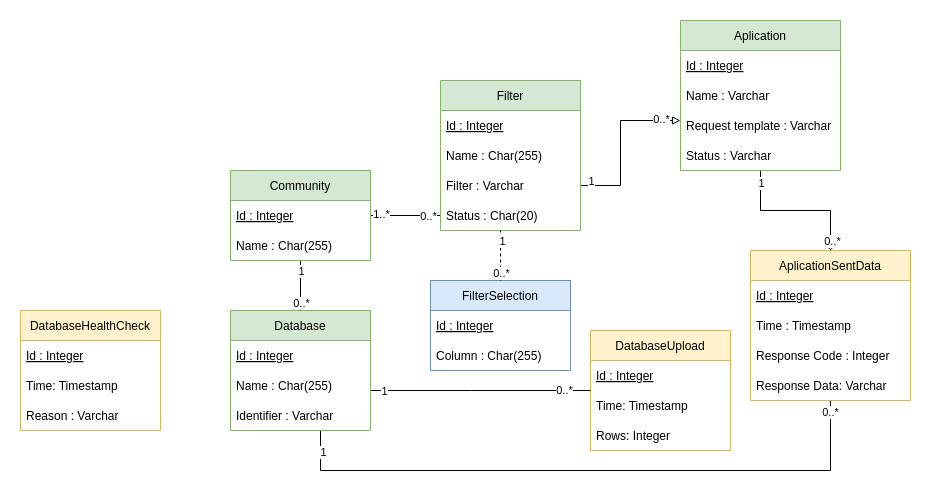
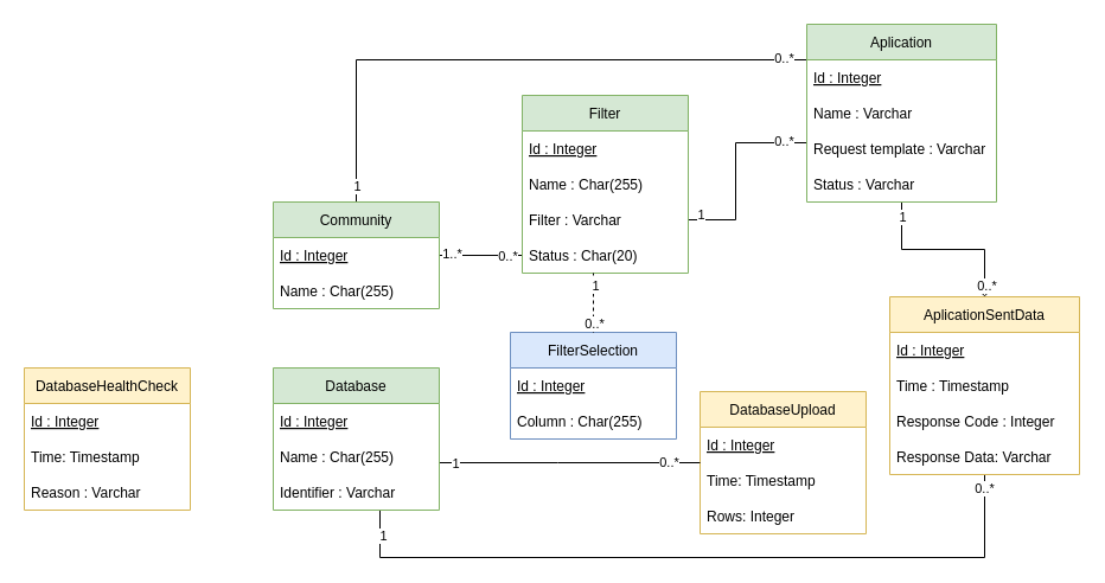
  <mxCell id="0" />
  <mxCell id="1" parent="0" />
  <mxCell id="2" value="DatabaseUpload" style="swimlane;fontStyle=0;childLayout=stackLayout;horizontal=1;startSize=30;horizontalStack=0;resizeParent=1;resizeParentMax=0;resizeLast=0;collapsible=1;marginBottom=0;fillColor=#fff2cc;strokeColor=#d6b656;" parent="1" vertex="1"><mxGeometry x="590" y="330" width="140" height="120" as="geometry" /></mxCell>
  <mxCell id="3" value="Id : Integer" style="text;strokeColor=none;fillColor=none;align=left;verticalAlign=middle;spacingLeft=4;spacingRight=4;overflow=hidden;points=[[0,0.5],[1,0.5]];portConstraint=eastwest;rotatable=0;fontStyle=4" parent="2" vertex="1"><mxGeometry y="30" width="140" height="30" as="geometry" /></mxCell>
  <mxCell id="4" value="Time: Timestamp" style="text;strokeColor=none;fillColor=none;align=left;verticalAlign=middle;spacingLeft=4;spacingRight=4;overflow=hidden;points=[[0,0.5],[1,0.5]];portConstraint=eastwest;rotatable=0;fontStyle=0" parent="2" vertex="1"><mxGeometry y="60" width="140" height="30" as="geometry" /></mxCell>
  <mxCell id="5" value="Rows: Integer" style="text;strokeColor=none;fillColor=none;align=left;verticalAlign=middle;spacingLeft=4;spacingRight=4;overflow=hidden;points=[[0,0.5],[1,0.5]];portConstraint=eastwest;rotatable=0;fontStyle=0" parent="2" vertex="1"><mxGeometry y="90" width="140" height="30" as="geometry" /></mxCell>
  <mxCell id="6" style="edgeStyle=orthogonalEdgeStyle;rounded=0;orthogonalLoop=1;jettySize=auto;html=1;endArrow=none;endFill=0;orthogonal=1;" parent="1" source="12" target="2" edge="1"><mxGeometry relative="1" as="geometry"><Array as="points"><mxPoint x="470" y="390" /><mxPoint x="470" y="390" /></Array></mxGeometry></mxCell>
  <mxCell id="7" value="0..*" style="edgeLabel;html=1;align=center;verticalAlign=middle;resizable=0;points=[];" parent="6" vertex="1" connectable="0"><mxGeometry x="0.758" y="1" relative="1" as="geometry"><mxPoint as="offset" /></mxGeometry></mxCell>
  <mxCell id="8" value="1" style="edgeLabel;html=1;align=center;verticalAlign=middle;resizable=0;points=[];" parent="6" vertex="1" connectable="0"><mxGeometry x="-0.885" relative="1" as="geometry"><mxPoint as="offset" /></mxGeometry></mxCell>
  <mxCell id="9" style="edgeStyle=orthogonalEdgeStyle;rounded=0;orthogonalLoop=1;jettySize=auto;html=1;endArrow=none;endFill=0;orthogonal=1;" parent="1" source="12" target="54" edge="1"><mxGeometry relative="1" as="geometry"><Array as="points"><mxPoint x="320" y="470" /><mxPoint x="830" y="470" /></Array></mxGeometry></mxCell>
  <mxCell id="10" value="0..*" style="edgeLabel;html=1;align=center;verticalAlign=middle;resizable=0;points=[];" parent="9" vertex="1" connectable="0"><mxGeometry x="0.966" y="1" relative="1" as="geometry"><mxPoint as="offset" /></mxGeometry></mxCell>
  <mxCell id="11" value="1" style="edgeLabel;html=1;align=center;verticalAlign=middle;resizable=0;points=[];" parent="9" vertex="1" connectable="0"><mxGeometry x="-0.883" y="2" relative="1" as="geometry"><mxPoint y="-15" as="offset" /></mxGeometry></mxCell>
  <mxCell id="12" value="Database" style="swimlane;fontStyle=0;childLayout=stackLayout;horizontal=1;startSize=30;horizontalStack=0;resizeParent=1;resizeParentMax=0;resizeLast=0;collapsible=1;marginBottom=0;fillColor=#d5e8d4;strokeColor=#82b366;" parent="1" vertex="1"><mxGeometry x="230" y="310" width="140" height="120" as="geometry" /></mxCell>
  <mxCell id="13" value="Id : Integer" style="text;strokeColor=none;fillColor=none;align=left;verticalAlign=middle;spacingLeft=4;spacingRight=4;overflow=hidden;points=[[0,0.5],[1,0.5]];portConstraint=eastwest;rotatable=0;fontStyle=4" parent="12" vertex="1"><mxGeometry y="30" width="140" height="30" as="geometry" /></mxCell>
  <mxCell id="14" value="Name : Char(255)" style="text;strokeColor=none;fillColor=none;align=left;verticalAlign=middle;spacingLeft=4;spacingRight=4;overflow=hidden;points=[[0,0.5],[1,0.5]];portConstraint=eastwest;rotatable=0;fontStyle=0" parent="12" vertex="1"><mxGeometry y="60" width="140" height="30" as="geometry" /></mxCell>
  <mxCell id="15" value="Identifier : Varchar" style="text;strokeColor=none;fillColor=none;align=left;verticalAlign=middle;spacingLeft=4;spacingRight=4;overflow=hidden;points=[[0,0.5],[1,0.5]];portConstraint=eastwest;rotatable=0;fontStyle=0" parent="12" vertex="1"><mxGeometry y="90" width="140" height="30" as="geometry" /></mxCell>
- <mxCell id="19" style="edgeStyle=orthogonalEdgeStyle;rounded=0;orthogonalLoop=1;jettySize=auto;html=1;endArrow=none;endFill=0;orthogonal=1;" parent="1" source="25" target="12" edge="1"><mxGeometry relative="1" as="geometry"><Array as="points"><mxPoint x="290" y="330" /><mxPoint x="290" y="330" /></Array></mxGeometry></mxCell>
- <mxCell id="20" value="1" style="edgeLabel;html=1;align=center;verticalAlign=middle;resizable=0;points=[];" parent="19" vertex="1" connectable="0"><mxGeometry x="-0.76" y="1" relative="1" as="geometry"><mxPoint x="-1" y="4" as="offset" /></mxGeometry></mxCell>
- <mxCell id="21" value="0..*" style="edgeLabel;html=1;align=center;verticalAlign=middle;resizable=0;points=[];" parent="19" vertex="1" connectable="0"><mxGeometry x="0.664" relative="1" as="geometry"><mxPoint as="offset" /></mxGeometry></mxCell>
+ <mxCell id="16" style="edgeStyle=orthogonalEdgeStyle;rounded=0;orthogonalLoop=1;jettySize=auto;html=1;endArrow=none;endFill=0;orthogonal=1;" parent="1" source="25" target="45" edge="1"><mxGeometry relative="1" as="geometry"><Array as="points"><mxPoint x="300" y="50" /></Array></mxGeometry></mxCell>
+ <mxCell id="17" value="1" style="edgeLabel;html=1;align=center;verticalAlign=middle;resizable=0;points=[];" parent="16" vertex="1" connectable="0"><mxGeometry x="-0.945" relative="1" as="geometry"><mxPoint as="offset" /></mxGeometry></mxCell>
+ <mxCell id="18" value="0..*" style="edgeLabel;html=1;align=center;verticalAlign=middle;resizable=0;points=[];" parent="16" vertex="1" connectable="0"><mxGeometry x="0.919" y="2" relative="1" as="geometry"><mxPoint as="offset" /></mxGeometry></mxCell>
  <mxCell id="22" style="edgeStyle=orthogonalEdgeStyle;rounded=0;orthogonalLoop=1;jettySize=auto;html=1;endArrow=none;endFill=0;orthogonal=1;" parent="1" source="25" target="31" edge="1"><mxGeometry relative="1" as="geometry"><Array as="points"><mxPoint x="420" y="215" /><mxPoint x="420" y="215" /></Array></mxGeometry></mxCell>
  <mxCell id="23" value="1..*" style="edgeLabel;html=1;align=center;verticalAlign=middle;resizable=0;points=[];" parent="22" vertex="1" connectable="0"><mxGeometry x="-0.755" y="2" relative="1" as="geometry"><mxPoint x="1" as="offset" /></mxGeometry></mxCell>
  <mxCell id="24" value="0..*" style="edgeLabel;html=1;align=center;verticalAlign=middle;resizable=0;points=[];" parent="22" vertex="1" connectable="0"><mxGeometry x="0.615" relative="1" as="geometry"><mxPoint as="offset" /></mxGeometry></mxCell>
  <mxCell id="25" value="Community" style="swimlane;fontStyle=0;childLayout=stackLayout;horizontal=1;startSize=30;horizontalStack=0;resizeParent=1;resizeParentMax=0;resizeLast=0;collapsible=1;marginBottom=0;fillColor=#d5e8d4;strokeColor=#82b366;" parent="1" vertex="1"><mxGeometry x="230" y="170" width="140" height="90" as="geometry" /></mxCell>
  <mxCell id="26" value="Id : Integer" style="text;strokeColor=none;fillColor=none;align=left;verticalAlign=middle;spacingLeft=4;spacingRight=4;overflow=hidden;points=[[0,0.5],[1,0.5]];portConstraint=eastwest;rotatable=0;fontStyle=4" parent="25" vertex="1"><mxGeometry y="30" width="140" height="30" as="geometry" /></mxCell>
  <mxCell id="27" value="Name : Char(255)" style="text;strokeColor=none;fillColor=none;align=left;verticalAlign=middle;spacingLeft=4;spacingRight=4;overflow=hidden;points=[[0,0.5],[1,0.5]];portConstraint=eastwest;rotatable=0;fontStyle=0" parent="25" vertex="1"><mxGeometry y="60" width="140" height="30" as="geometry" /></mxCell>
- <mxCell id="28" style="edgeStyle=orthogonalEdgeStyle;rounded=0;orthogonalLoop=1;jettySize=auto;html=1;endArrow=block;endFill=0;orthogonal=1;" parent="1" source="31" target="45" edge="1"><mxGeometry relative="1" as="geometry"><Array as="points"><mxPoint x="620" y="185" /><mxPoint x="620" y="120" /></Array></mxGeometry></mxCell>
+ <mxCell id="28" style="edgeStyle=orthogonalEdgeStyle;rounded=0;orthogonalLoop=1;jettySize=auto;html=1;endArrow=none;endFill=0;orthogonal=1;" parent="1" source="31" target="45" edge="1"><mxGeometry relative="1" as="geometry"><Array as="points"><mxPoint x="620" y="185" /><mxPoint x="620" y="120" /></Array></mxGeometry></mxCell>
  <mxCell id="29" value="1" style="edgeLabel;html=1;align=center;verticalAlign=middle;resizable=0;points=[];" parent="28" vertex="1" connectable="0"><mxGeometry x="-0.936" y="-4" relative="1" as="geometry"><mxPoint x="5" y="-9" as="offset" /></mxGeometry></mxCell>
  <mxCell id="30" value="0..*" style="edgeLabel;html=1;align=center;verticalAlign=middle;resizable=0;points=[];" parent="28" vertex="1" connectable="0"><mxGeometry x="0.93" y="2" relative="1" as="geometry"><mxPoint x="-14" as="offset" /></mxGeometry></mxCell>
  <mxCell id="31" value="Filter" style="swimlane;fontStyle=0;childLayout=stackLayout;horizontal=1;startSize=30;horizontalStack=0;resizeParent=1;resizeParentMax=0;resizeLast=0;collapsible=1;marginBottom=0;fillColor=#d5e8d4;strokeColor=#82b366;" parent="1" vertex="1"><mxGeometry x="440" y="80" width="140" height="150" as="geometry" /></mxCell>
  <mxCell id="32" value="Id : Integer" style="text;strokeColor=none;fillColor=none;align=left;verticalAlign=middle;spacingLeft=4;spacingRight=4;overflow=hidden;points=[[0,0.5],[1,0.5]];portConstraint=eastwest;rotatable=0;fontStyle=4" parent="31" vertex="1"><mxGeometry y="30" width="140" height="30" as="geometry" /></mxCell>
  <mxCell id="33" value="Name : Char(255)" style="text;strokeColor=none;fillColor=none;align=left;verticalAlign=middle;spacingLeft=4;spacingRight=4;overflow=hidden;points=[[0,0.5],[1,0.5]];portConstraint=eastwest;rotatable=0;fontStyle=0" parent="31" vertex="1"><mxGeometry y="60" width="140" height="30" as="geometry" /></mxCell>
  <mxCell id="34" value="Filter : Varchar" style="text;strokeColor=none;fillColor=none;align=left;verticalAlign=middle;spacingLeft=4;spacingRight=4;overflow=hidden;points=[[0,0.5],[1,0.5]];portConstraint=eastwest;rotatable=0;fontStyle=0" vertex="1" parent="31"><mxGeometry y="90" width="140" height="30" as="geometry" /></mxCell>
  <mxCell id="35" value="Status : Char(20)" style="text;strokeColor=none;fillColor=none;align=left;verticalAlign=middle;spacingLeft=4;spacingRight=4;overflow=hidden;points=[[0,0.5],[1,0.5]];portConstraint=eastwest;rotatable=0;fontStyle=0" vertex="1" parent="31"><mxGeometry y="120" width="140" height="30" as="geometry" /></mxCell>
  <mxCell id="36" value="FilterSelection" style="swimlane;fontStyle=0;childLayout=stackLayout;horizontal=1;startSize=30;horizontalStack=0;resizeParent=1;resizeParentMax=0;resizeLast=0;collapsible=1;marginBottom=0;fillColor=#dae8fc;strokeColor=#6c8ebf;" parent="1" vertex="1"><mxGeometry x="430" y="280" width="140" height="90" as="geometry" /></mxCell>
  <mxCell id="37" value="Id : Integer" style="text;strokeColor=none;fillColor=none;align=left;verticalAlign=middle;spacingLeft=4;spacingRight=4;overflow=hidden;points=[[0,0.5],[1,0.5]];portConstraint=eastwest;rotatable=0;fontStyle=4" parent="36" vertex="1"><mxGeometry y="30" width="140" height="30" as="geometry" /></mxCell>
  <mxCell id="38" value="Column : Char(255)" style="text;strokeColor=none;fillColor=none;align=left;verticalAlign=middle;spacingLeft=4;spacingRight=4;overflow=hidden;points=[[0,0.5],[1,0.5]];portConstraint=eastwest;rotatable=0;fontStyle=0" parent="36" vertex="1"><mxGeometry y="60" width="140" height="30" as="geometry" /></mxCell>
  <mxCell id="39" style="edgeStyle=orthogonalEdgeStyle;rounded=0;orthogonalLoop=1;jettySize=auto;html=1;endArrow=none;endFill=0;orthogonal=1;dashed=1;" parent="1" source="36" target="31" edge="1"><mxGeometry relative="1" as="geometry"><Array as="points"><mxPoint x="460" y="335" /></Array></mxGeometry></mxCell>
  <mxCell id="40" value="0..*" style="edgeLabel;html=1;align=center;verticalAlign=middle;resizable=0;points=[];" parent="39" vertex="1" connectable="0"><mxGeometry x="-0.68" relative="1" as="geometry"><mxPoint as="offset" /></mxGeometry></mxCell>
  <mxCell id="41" value="1" style="edgeLabel;html=1;align=center;verticalAlign=middle;resizable=0;points=[];" parent="39" vertex="1" connectable="0"><mxGeometry x="0.808" y="-1" relative="1" as="geometry"><mxPoint y="5" as="offset" /></mxGeometry></mxCell>
  <mxCell id="42" style="edgeStyle=orthogonalEdgeStyle;rounded=0;orthogonalLoop=1;jettySize=auto;html=1;endArrow=diamond;endFill=0;orthogonal=1;" parent="1" source="45" target="54" edge="1"><mxGeometry relative="1" as="geometry" /></mxCell>
  <mxCell id="43" value="1" style="edgeLabel;html=1;align=center;verticalAlign=middle;resizable=0;points=[];" parent="42" vertex="1" connectable="0"><mxGeometry x="-0.53" relative="1" as="geometry"><mxPoint y="-23" as="offset" /></mxGeometry></mxCell>
  <mxCell id="44" value="0..*" style="edgeLabel;html=1;align=center;verticalAlign=middle;resizable=0;points=[];" parent="42" vertex="1" connectable="0"><mxGeometry x="0.867" y="1" relative="1" as="geometry"><mxPoint as="offset" /></mxGeometry></mxCell>
  <mxCell id="45" value="Aplication" style="swimlane;fontStyle=0;childLayout=stackLayout;horizontal=1;startSize=30;horizontalStack=0;resizeParent=1;resizeParentMax=0;resizeLast=0;collapsible=1;marginBottom=0;fillColor=#d5e8d4;strokeColor=#82b366;" parent="1" vertex="1"><mxGeometry x="680" y="20" width="160" height="150" as="geometry" /></mxCell>
  <mxCell id="46" value="Id : Integer" style="text;strokeColor=none;fillColor=none;align=left;verticalAlign=middle;spacingLeft=4;spacingRight=4;overflow=hidden;points=[[0,0.5],[1,0.5]];portConstraint=eastwest;rotatable=0;fontStyle=4" parent="45" vertex="1"><mxGeometry y="30" width="160" height="30" as="geometry" /></mxCell>
  <mxCell id="47" value="Name : Varchar" style="text;strokeColor=none;fillColor=none;align=left;verticalAlign=middle;spacingLeft=4;spacingRight=4;overflow=hidden;points=[[0,0.5],[1,0.5]];portConstraint=eastwest;rotatable=0;fontStyle=0" parent="45" vertex="1"><mxGeometry y="60" width="160" height="30" as="geometry" /></mxCell>
  <mxCell id="48" value="Request template : Varchar" style="text;strokeColor=none;fillColor=none;align=left;verticalAlign=middle;spacingLeft=4;spacingRight=4;overflow=hidden;points=[[0,0.5],[1,0.5]];portConstraint=eastwest;rotatable=0;fontStyle=0" parent="45" vertex="1"><mxGeometry y="90" width="160" height="30" as="geometry" /></mxCell>
  <mxCell id="49" value="Status : Varchar" style="text;strokeColor=none;fillColor=none;align=left;verticalAlign=middle;spacingLeft=4;spacingRight=4;overflow=hidden;points=[[0,0.5],[1,0.5]];portConstraint=eastwest;rotatable=0;fontStyle=0" vertex="1" parent="45"><mxGeometry y="120" width="160" height="30" as="geometry" /></mxCell>
  <mxCell id="50" value="DatabaseHealthCheck" style="swimlane;fontStyle=0;childLayout=stackLayout;horizontal=1;startSize=30;horizontalStack=0;resizeParent=1;resizeParentMax=0;resizeLast=0;collapsible=1;marginBottom=0;fillColor=#fff2cc;strokeColor=#d6b656;" parent="1" vertex="1"><mxGeometry x="20" y="310" width="140" height="120" as="geometry" /></mxCell>
  <mxCell id="51" value="Id : Integer" style="text;strokeColor=none;fillColor=none;align=left;verticalAlign=middle;spacingLeft=4;spacingRight=4;overflow=hidden;points=[[0,0.5],[1,0.5]];portConstraint=eastwest;rotatable=0;fontStyle=4" parent="50" vertex="1"><mxGeometry y="30" width="140" height="30" as="geometry" /></mxCell>
  <mxCell id="52" value="Time: Timestamp" style="text;strokeColor=none;fillColor=none;align=left;verticalAlign=middle;spacingLeft=4;spacingRight=4;overflow=hidden;points=[[0,0.5],[1,0.5]];portConstraint=eastwest;rotatable=0;fontStyle=0" parent="50" vertex="1"><mxGeometry y="60" width="140" height="30" as="geometry" /></mxCell>
  <mxCell id="53" value="Reason : Varchar" style="text;strokeColor=none;fillColor=none;align=left;verticalAlign=middle;spacingLeft=4;spacingRight=4;overflow=hidden;points=[[0,0.5],[1,0.5]];portConstraint=eastwest;rotatable=0;fontStyle=0" parent="50" vertex="1"><mxGeometry y="90" width="140" height="30" as="geometry" /></mxCell>
  <mxCell id="54" value="AplicationSentData" style="swimlane;fontStyle=0;childLayout=stackLayout;horizontal=1;startSize=30;horizontalStack=0;resizeParent=1;resizeParentMax=0;resizeLast=0;collapsible=1;marginBottom=0;fillColor=#fff2cc;strokeColor=#d6b656;" parent="1" vertex="1"><mxGeometry x="750" y="250" width="160" height="150" as="geometry" /></mxCell>
  <mxCell id="55" value="Id : Integer" style="text;strokeColor=none;fillColor=none;align=left;verticalAlign=middle;spacingLeft=4;spacingRight=4;overflow=hidden;points=[[0,0.5],[1,0.5]];portConstraint=eastwest;rotatable=0;fontStyle=4" parent="54" vertex="1"><mxGeometry y="30" width="160" height="30" as="geometry" /></mxCell>
  <mxCell id="56" value="Time : Timestamp" style="text;strokeColor=none;fillColor=none;align=left;verticalAlign=middle;spacingLeft=4;spacingRight=4;overflow=hidden;points=[[0,0.5],[1,0.5]];portConstraint=eastwest;rotatable=0;fontStyle=0" parent="54" vertex="1"><mxGeometry y="60" width="160" height="30" as="geometry" /></mxCell>
  <mxCell id="57" value="Response Code : Integer" style="text;strokeColor=none;fillColor=none;align=left;verticalAlign=middle;spacingLeft=4;spacingRight=4;overflow=hidden;points=[[0,0.5],[1,0.5]];portConstraint=eastwest;rotatable=0;fontStyle=0" parent="54" vertex="1"><mxGeometry y="90" width="160" height="30" as="geometry" /></mxCell>
  <mxCell id="58" value="Response Data: Varchar" style="text;strokeColor=none;fillColor=none;align=left;verticalAlign=middle;spacingLeft=4;spacingRight=4;overflow=hidden;points=[[0,0.5],[1,0.5]];portConstraint=eastwest;rotatable=0;fontStyle=0" parent="54" vertex="1"><mxGeometry y="120" width="160" height="30" as="geometry" /></mxCell>
